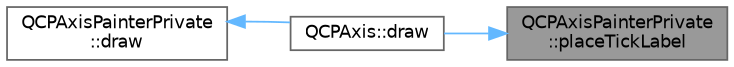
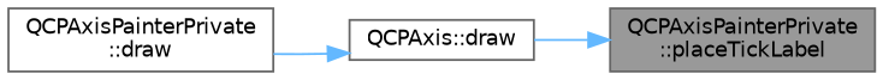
  digraph {
    rankdir=RL
    node [color=grey40 fillcolor=white fontname=Helvetica fontsize=10 shape=box style=filled]
    edge [color=steelblue1 dir=back fontname=Helvetica fontsize=10 labelfontname=Helvetica labelfontsize=10 style=solid]
    n1 [color=gray40 fillcolor=grey60 fontcolor=black height=0.2 label="QCPAxisPainterPrivate\l::placeTickLabel" width=0.4]
    n2 [height=0.2 label="QCPAxis::draw" width=0.4]
    n3 [height=0.2 label="QCPAxisPainterPrivate\l::draw" width=0.4]
    n1 -> n2
-   n3 -> n2
+   n2 -> n3
  }
